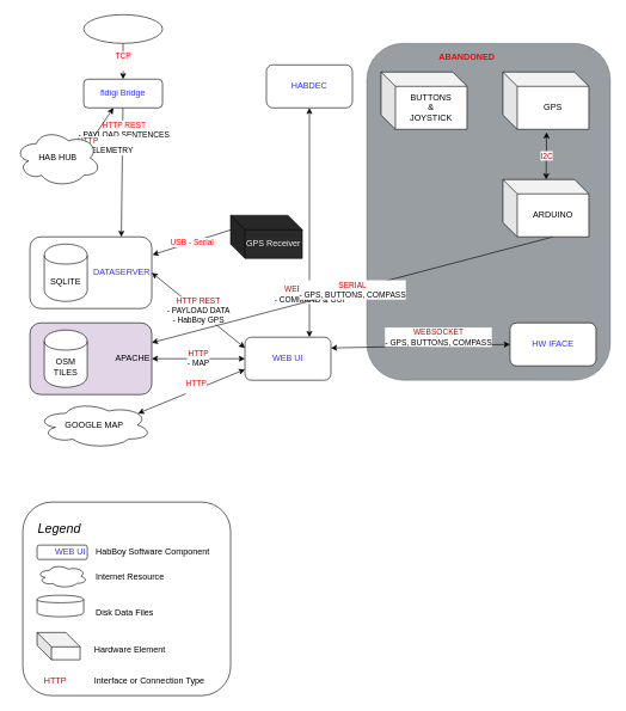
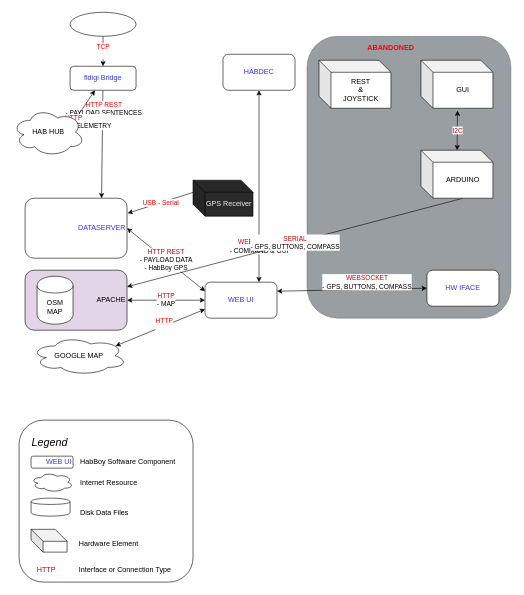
  <mxCell id="0" />
  <mxCell id="1" parent="0" />
  <mxCell id="2" value="" style="whiteSpace=wrap;html=1;strokeColor=#314354;opacity=50;shadow=0;sketch=0;glass=0;fillColor=#353E47;labelPosition=center;verticalLabelPosition=top;align=center;verticalAlign=bottom;fontStyle=1;fontColor=#FF0000;rounded=1;" parent="1" vertex="1"><mxGeometry x="511" y="60" width="340" height="470" as="geometry" /></mxCell>
  <mxCell id="3" value="" style="whiteSpace=wrap;html=1;rounded=1;" parent="1" vertex="1"><mxGeometry x="31" y="700" width="290" height="270" as="geometry" /></mxCell>
  <mxCell id="4" value="&lt;div&gt;&lt;font color=&quot;#CC0000&quot;&gt;WEBSOCKET&lt;/font&gt;&lt;/div&gt;&lt;div&gt;- COMMAND &amp;amp; GUI&lt;/div&gt;" style="edgeStyle=none;comic=0;orthogonalLoop=1;jettySize=auto;html=1;exitX=0.5;exitY=1;exitDx=0;exitDy=0;entryX=0.75;entryY=0;entryDx=0;entryDy=0;shadow=0;startArrow=classic;startFill=1;strokeColor=#000000;" parent="1" source="5" target="10" edge="1"><mxGeometry x="0.625" relative="1" as="geometry"><mxPoint as="offset" /></mxGeometry></mxCell>
  <mxCell id="5" value="&lt;div&gt;&lt;font color=&quot;#3333FF&quot;&gt;HABDEC&lt;/font&gt;&lt;/div&gt;" style="whiteSpace=wrap;html=1;rounded=1;" parent="1" vertex="1"><mxGeometry x="371" y="90" width="120" height="60" as="geometry" /></mxCell>
  <mxCell id="6" value="&lt;div&gt;&lt;font color=&quot;#CC0000&quot;&gt;HTTP REST&lt;/font&gt;&lt;/div&gt;&lt;div&gt;- PAYLOAD DATA&lt;br&gt;&lt;/div&gt;&lt;div&gt;- HabBoy GPS&lt;/div&gt;" style="edgeStyle=none;orthogonalLoop=1;jettySize=auto;html=1;exitX=1;exitY=0.5;exitDx=0;exitDy=0;entryX=0;entryY=0.25;entryDx=0;entryDy=0;startArrow=classic;startFill=1;strokeColor=#000000;" parent="1" source="9" target="10" edge="1"><mxGeometry relative="1" as="geometry" /></mxCell>
  <mxCell id="7" style="orthogonalLoop=1;jettySize=auto;html=1;exitX=0.75;exitY=0;exitDx=0;exitDy=0;strokeColor=#000000;startArrow=classic;startFill=1;endArrow=none;endFill=0;" parent="1" source="9" target="39" edge="1"><mxGeometry relative="1" as="geometry" /></mxCell>
  <mxCell id="8" value="&lt;font color=&quot;#ff0000&quot;&gt;HTTP REST&lt;br&gt;&lt;/font&gt;- PAYLOAD SENTENCES&lt;font color=&quot;#ff0000&quot;&gt;&lt;br&gt;&lt;/font&gt;" style="edgeLabel;html=1;align=center;verticalAlign=middle;resizable=0;points=[];rounded=1;" parent="7" vertex="1" connectable="0"><mxGeometry x="-0.241" y="1" relative="1" as="geometry"><mxPoint x="2.65" y="-81.99" as="offset" /></mxGeometry></mxCell>
  <mxCell id="9" value="&lt;div&gt;&lt;font color=&quot;#3333FF&quot;&gt;DATASERVER&lt;br&gt;&lt;/font&gt;&lt;/div&gt;" style="whiteSpace=wrap;html=1;align=right;rounded=1;" parent="1" vertex="1"><mxGeometry x="41" y="330" width="170" height="100" as="geometry" /></mxCell>
  <mxCell id="10" value="&lt;div&gt;&lt;font color=&quot;#3333FF&quot;&gt;WEB UI&lt;/font&gt;&lt;/div&gt;" style="whiteSpace=wrap;html=1;rounded=1;" parent="1" vertex="1"><mxGeometry x="341" y="470" width="120" height="60" as="geometry" /></mxCell>
  <mxCell id="11" value="&lt;div&gt;&lt;font color=&quot;#3333FF&quot;&gt;HW IFACE&lt;/font&gt;&lt;/div&gt;" style="whiteSpace=wrap;html=1;rounded=1;" parent="1" vertex="1"><mxGeometry x="711" y="450" width="120" height="60" as="geometry" /></mxCell>
  <mxCell id="12" value="&lt;div&gt;&lt;font color=&quot;#CC0000&quot;&gt;SERIAL&lt;/font&gt;&lt;/div&gt;&lt;div&gt;- GPS, BUTTONS, COMPASS&lt;br&gt;&lt;/div&gt;" style="orthogonalLoop=1;jettySize=auto;html=1;exitX=0;exitY=0;exitDx=70;exitDy=80;exitPerimeter=0;strokeColor=#000000;" parent="1" source="13" target="20" edge="1"><mxGeometry relative="1" as="geometry" /></mxCell>
  <mxCell id="13" value="ARDUINO" style="shape=cube;whiteSpace=wrap;html=1;boundedLbl=1;backgroundOutline=1;darkOpacity=0.05;darkOpacity2=0.1;rounded=1;" parent="1" vertex="1"><mxGeometry x="701" y="250" width="120" height="80" as="geometry" /></mxCell>
- <mxCell id="14" value="SQLITE" style="shape=cylinder;whiteSpace=wrap;html=1;boundedLbl=1;backgroundOutline=1;rounded=1;" parent="1" vertex="1"><mxGeometry x="61" y="340" width="60" height="80" as="geometry" /></mxCell>
  <mxCell id="15" value="&lt;div&gt;&lt;font color=&quot;#CC0000&quot;&gt;WEBSOCKET&lt;/font&gt;&lt;/div&gt;&lt;div&gt;- GPS, BUTTONS, COMPASS&lt;/div&gt;" style="endArrow=classic;startArrow=classic;html=1;entryX=0;entryY=0.5;entryDx=0;entryDy=0;exitX=1;exitY=0.25;exitDx=0;exitDy=0;strokeColor=#000000;" parent="1" source="10" target="11" edge="1"><mxGeometry x="0.202" y="12" width="50" height="50" relative="1" as="geometry"><mxPoint x="131" y="540" as="sourcePoint" /><mxPoint x="181" y="490" as="targetPoint" /><mxPoint as="offset" /></mxGeometry></mxCell>
- <mxCell id="16" value="&lt;div&gt;BUTTONS&lt;/div&gt;&lt;div&gt;&amp;amp;&lt;/div&gt;&lt;div&gt;JOYSTICK&lt;br&gt;&lt;/div&gt;" style="shape=cube;whiteSpace=wrap;html=1;boundedLbl=1;backgroundOutline=1;darkOpacity=0.05;darkOpacity2=0.1;rounded=1;" parent="1" vertex="1"><mxGeometry x="531" y="100" width="120" height="80" as="geometry" /></mxCell>
- <mxCell id="17" value="GPS" style="shape=cube;whiteSpace=wrap;html=1;boundedLbl=1;backgroundOutline=1;darkOpacity=0.05;darkOpacity2=0.1;rounded=1;" parent="1" vertex="1"><mxGeometry x="701" y="100" width="120" height="80" as="geometry" /></mxCell>
+ <mxCell id="16" value="&lt;div&gt;REST&lt;/div&gt;&lt;div&gt;&amp;amp;&lt;/div&gt;&lt;div&gt;JOYSTICK&lt;br&gt;&lt;/div&gt;" style="shape=cube;whiteSpace=wrap;html=1;boundedLbl=1;backgroundOutline=1;darkOpacity=0.05;darkOpacity2=0.1;rounded=1;" parent="1" vertex="1"><mxGeometry x="531" y="100" width="120" height="80" as="geometry" /></mxCell>
+ <mxCell id="17" value="GUI" style="shape=cube;whiteSpace=wrap;html=1;boundedLbl=1;backgroundOutline=1;darkOpacity=0.05;darkOpacity2=0.1;rounded=1;" parent="1" vertex="1"><mxGeometry x="701" y="100" width="120" height="80" as="geometry" /></mxCell>
  <mxCell id="18" value="&lt;font color=&quot;#CC0000&quot;&gt;I2C&lt;/font&gt;" style="endArrow=classic;startArrow=classic;html=1;entryX=0.508;entryY=1.05;entryDx=0;entryDy=0;entryPerimeter=0;strokeColor=#000000;" parent="1" source="13" target="17" edge="1"><mxGeometry width="50" height="50" relative="1" as="geometry"><mxPoint x="751" y="220" as="sourcePoint" /><mxPoint x="711" y="150" as="targetPoint" /></mxGeometry></mxCell>
  <mxCell id="19" value="&lt;div&gt;&lt;font color=&quot;#CC0000&quot;&gt;HTTP&lt;/font&gt;&lt;/div&gt;&lt;div&gt;- MAP&lt;br&gt;&lt;/div&gt;" style="edgeStyle=none;orthogonalLoop=1;jettySize=auto;html=1;exitX=1;exitY=0.5;exitDx=0;exitDy=0;strokeColor=#000000;shadow=0;comic=0;startArrow=classic;startFill=1;" parent="1" source="20" target="10" edge="1"><mxGeometry relative="1" as="geometry" /></mxCell>
  <mxCell id="20" value="APACHE" style="whiteSpace=wrap;html=1;align=right;rounded=1;fillColor=#e1d5e7;" parent="1" vertex="1"><mxGeometry x="41" y="450" width="170" height="100" as="geometry" /></mxCell>
- <mxCell id="21" value="&lt;div&gt;OSM&lt;/div&gt;&lt;div&gt;TILES&lt;br&gt;&lt;/div&gt;" style="shape=cylinder;whiteSpace=wrap;html=1;boundedLbl=1;backgroundOutline=1;rounded=1;" parent="1" vertex="1"><mxGeometry x="61" y="460" width="60" height="80" as="geometry" /></mxCell>
+ <mxCell id="21" value="&lt;div&gt;OSM&lt;/div&gt;&lt;div&gt;MAP&lt;br&gt;&lt;/div&gt;" style="shape=cylinder;whiteSpace=wrap;html=1;boundedLbl=1;backgroundOutline=1;rounded=1;" parent="1" vertex="1"><mxGeometry x="61" y="460" width="60" height="80" as="geometry" /></mxCell>
  <mxCell id="22" value="&lt;div&gt;&lt;font color=&quot;#CC0000&quot;&gt;HTTP&lt;/font&gt;&lt;br&gt;&lt;/div&gt;&lt;div&gt;- PAYLOAD TELEMETRY&lt;br&gt;&lt;/div&gt;" style="edgeStyle=none;comic=0;orthogonalLoop=1;jettySize=auto;html=1;exitX=0.55;exitY=0.95;exitDx=0;exitDy=0;exitPerimeter=0;shadow=0;startArrow=classic;startFill=1;strokeColor=#000000;" parent="1" source="23" target="39" edge="1"><mxGeometry relative="1" as="geometry" /></mxCell>
  <mxCell id="23" value="HAB HUB" style="ellipse;shape=cloud;whiteSpace=wrap;html=1;align=center;rounded=1;" parent="1" vertex="1"><mxGeometry x="20" y="180" width="120" height="80" as="geometry" /></mxCell>
  <mxCell id="24" value="&lt;font style=&quot;font-size: 18px&quot;&gt;&lt;i&gt;Legend&lt;/i&gt;&lt;/font&gt;" style="text;html=1;resizable=0;points=[];autosize=1;align=left;verticalAlign=top;spacingTop=-4;rounded=1;" parent="1" vertex="1"><mxGeometry x="50" y="724" width="90" height="20" as="geometry" /></mxCell>
  <mxCell id="25" value="&lt;font color=&quot;#3333FF&quot;&gt;WEB UI&lt;/font&gt;" style="whiteSpace=wrap;html=1;align=right;rounded=1;" parent="1" vertex="1"><mxGeometry x="51" y="760" width="70" height="20" as="geometry" /></mxCell>
  <mxCell id="26" value="HabBoy Software Component" style="text;html=1;resizable=0;points=[];autosize=1;align=left;verticalAlign=top;spacingTop=-4;rounded=1;" parent="1" vertex="1"><mxGeometry x="131" y="760" width="170" height="10" as="geometry" /></mxCell>
  <mxCell id="27" value="" style="ellipse;shape=cloud;whiteSpace=wrap;html=1;align=center;rounded=1;" parent="1" vertex="1"><mxGeometry x="51" y="787" width="70" height="33" as="geometry" /></mxCell>
  <mxCell id="28" value="Internet Resource" style="text;html=1;resizable=0;points=[];autosize=1;align=left;verticalAlign=top;spacingTop=-4;rounded=1;" parent="1" vertex="1"><mxGeometry x="131" y="793.5" width="130" height="20" as="geometry" /></mxCell>
  <mxCell id="29" value="" style="shape=cylinder;whiteSpace=wrap;html=1;boundedLbl=1;backgroundOutline=1;rounded=1;" parent="1" vertex="1"><mxGeometry x="51" y="830" width="65" height="30" as="geometry" /></mxCell>
  <mxCell id="30" value="Disk Data Files" style="text;html=1;resizable=0;points=[];autosize=1;align=left;verticalAlign=top;spacingTop=-4;rounded=1;" parent="1" vertex="1"><mxGeometry x="131" y="845" width="110" height="20" as="geometry" /></mxCell>
  <mxCell id="31" value="" style="shape=cube;whiteSpace=wrap;html=1;boundedLbl=1;backgroundOutline=1;darkOpacity=0.05;darkOpacity2=0.1;rounded=1;" parent="1" vertex="1"><mxGeometry x="51" y="882" width="60" height="38" as="geometry" /></mxCell>
  <mxCell id="32" value="Hardware Element" style="text;html=1;resizable=0;points=[];autosize=1;align=left;verticalAlign=top;spacingTop=-4;rounded=1;" parent="1" vertex="1"><mxGeometry x="129" y="896" width="130" height="20" as="geometry" /></mxCell>
  <mxCell id="33" value="&lt;font color=&quot;#CC0000&quot;&gt;HTTP&lt;/font&gt;" style="text;html=1;resizable=0;points=[];autosize=1;align=left;verticalAlign=top;spacingTop=-4;rounded=1;" parent="1" vertex="1"><mxGeometry x="58.5" y="940" width="50" height="20" as="geometry" /></mxCell>
  <mxCell id="34" value="Interface or Connection Type" style="text;html=1;resizable=0;points=[];autosize=1;align=left;verticalAlign=top;spacingTop=-4;rounded=1;" parent="1" vertex="1"><mxGeometry x="129" y="940" width="200" height="20" as="geometry" /></mxCell>
  <mxCell id="35" value="GOOGLE MAP" style="ellipse;shape=cloud;whiteSpace=wrap;html=1;align=center;rounded=1;" parent="1" vertex="1"><mxGeometry x="51" y="560" width="160" height="65" as="geometry" /></mxCell>
  <mxCell id="36" value="" style="endArrow=classic;startArrow=classic;html=1;exitX=0.88;exitY=0.25;exitDx=0;exitDy=0;exitPerimeter=0;entryX=0;entryY=0.75;entryDx=0;entryDy=0;strokeColor=#000000;" parent="1" source="35" target="10" edge="1"><mxGeometry width="50" height="50" relative="1" as="geometry"><mxPoint x="221" y="590" as="sourcePoint" /><mxPoint x="381" y="580" as="targetPoint" /></mxGeometry></mxCell>
  <mxCell id="37" value="&lt;font color=&quot;#ff0000&quot;&gt;HTTP&lt;br&gt;&lt;/font&gt;- Map" style="edgeLabel;html=1;align=center;verticalAlign=middle;resizable=0;points=[];fontColor=#FFFFFF;" parent="36" vertex="1" connectable="0"><mxGeometry x="0.097" y="1" relative="1" as="geometry"><mxPoint as="offset" /></mxGeometry></mxCell>
  <mxCell id="38" value="&lt;font color=&quot;#ff0000&quot;&gt;TCP&lt;/font&gt;&lt;br&gt;&lt;font color=&quot;#ffffff&quot;&gt;- Raw Text&lt;/font&gt;" style="edgeStyle=none;orthogonalLoop=1;jettySize=auto;html=1;exitX=0.5;exitY=0;exitDx=0;exitDy=0;entryX=0.5;entryY=1;entryDx=0;entryDy=0;startArrow=classic;startFill=1;endArrow=none;endFill=0;strokeColor=#000000;" parent="1" source="39" target="40" edge="1"><mxGeometry relative="1" as="geometry" /></mxCell>
  <mxCell id="39" value="&lt;div&gt;&lt;font color=&quot;#3333ff&quot;&gt;fldigi Bridge&lt;/font&gt;&lt;/div&gt;" style="whiteSpace=wrap;html=1;rounded=1;" parent="1" vertex="1"><mxGeometry x="116" y="110" width="110" height="40" as="geometry" /></mxCell>
  <mxCell id="40" value="&lt;div&gt;&lt;font color=&quot;#ffffff&quot;&gt;fldigi&lt;/font&gt;&lt;/div&gt;" style="ellipse;whiteSpace=wrap;html=1;" parent="1" vertex="1"><mxGeometry x="116" y="20" width="110" height="40" as="geometry" /></mxCell>
  <mxCell id="41" value="&lt;b&gt;ABANDONED&lt;/b&gt;" style="text;html=1;strokeColor=none;fillColor=none;align=center;verticalAlign=middle;whiteSpace=wrap;shadow=0;glass=0;sketch=0;fontColor=#FF0000;opacity=50;rounded=1;" parent="1" vertex="1"><mxGeometry x="631" y="70" width="40" height="20" as="geometry" /></mxCell>
  <mxCell id="42" value="&lt;font color=&quot;#ff0000&quot;&gt;USB - Serial&lt;/font&gt;" style="rounded=0;orthogonalLoop=1;jettySize=auto;html=1;exitX=0;exitY=0;exitDx=0;exitDy=20;exitPerimeter=0;entryX=1;entryY=0.25;entryDx=0;entryDy=0;fontColor=#FFFFFF;strokeColor=#000000;" parent="1" edge="1"><mxGeometry relative="1" as="geometry"><mxPoint x="322" y="320" as="sourcePoint" /><mxPoint x="212" y="355" as="targetPoint" /></mxGeometry></mxCell>
  <mxCell id="43" value="GPS Receiver" style="shape=cube;whiteSpace=wrap;html=1;boundedLbl=1;backgroundOutline=1;darkOpacity=0.05;darkOpacity2=0.1;fillColor=#2a2a2a;gradientColor=none;fontColor=#f0f0f0;align=center;rounded=1;" parent="1" vertex="1"><mxGeometry x="321" y="300" width="100" height="60" as="geometry" /></mxCell>
